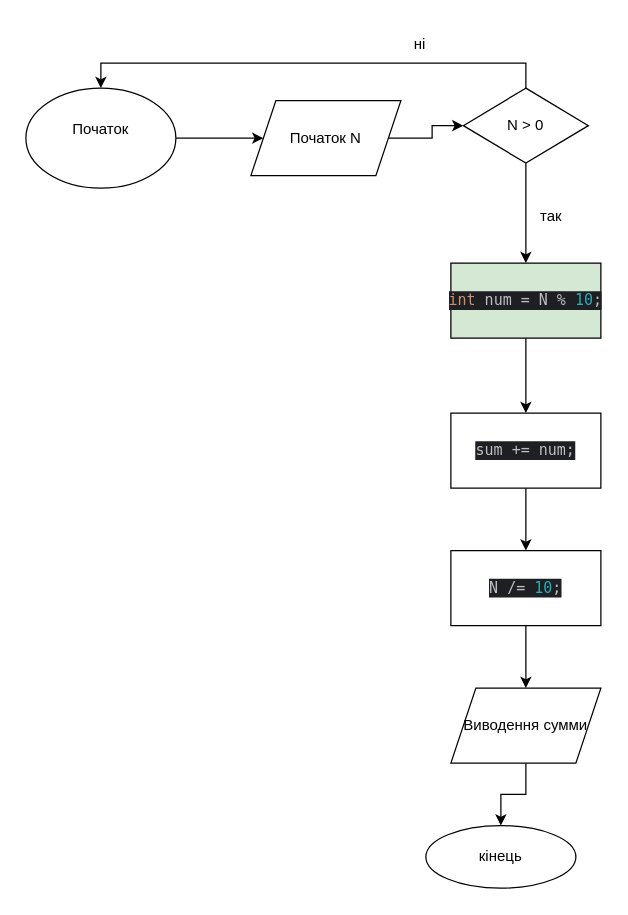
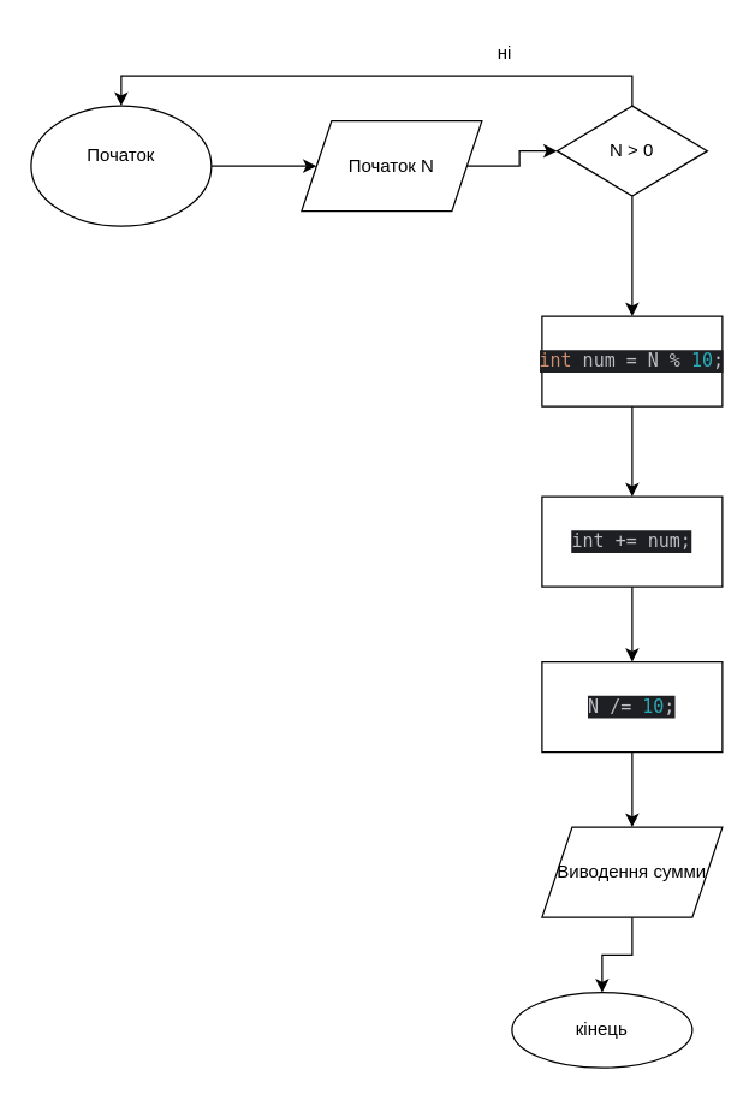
  <mxCell id="0" />
  <mxCell id="1" parent="0" />
  <mxCell id="2" style="edgeStyle=orthogonalEdgeStyle;rounded=0;orthogonalLoop=1;jettySize=auto;html=1;exitX=1;exitY=0.5;exitDx=0;exitDy=0;entryX=0;entryY=0.5;entryDx=0;entryDy=0;" parent="1" source="3" target="5" edge="1"><mxGeometry relative="1" as="geometry" /></mxCell>
  <mxCell id="3" value="Початок&lt;div&gt;&lt;br&gt;&lt;/div&gt;" style="ellipse;whiteSpace=wrap;html=1;" parent="1" vertex="1"><mxGeometry x="20" y="70" width="120" height="80" as="geometry" /></mxCell>
  <mxCell id="4" style="edgeStyle=orthogonalEdgeStyle;rounded=0;orthogonalLoop=1;jettySize=auto;html=1;exitX=1;exitY=0.5;exitDx=0;exitDy=0;entryX=0;entryY=0.5;entryDx=0;entryDy=0;" parent="1" source="5" target="8" edge="1"><mxGeometry relative="1" as="geometry" /></mxCell>
  <mxCell id="5" value="Початок N" style="shape=parallelogram;perimeter=parallelogramPerimeter;whiteSpace=wrap;html=1;fixedSize=1;" parent="1" vertex="1"><mxGeometry x="200" y="80" width="120" height="60" as="geometry" /></mxCell>
  <mxCell id="6" style="edgeStyle=orthogonalEdgeStyle;rounded=0;orthogonalLoop=1;jettySize=auto;html=1;exitX=0.5;exitY=1;exitDx=0;exitDy=0;entryX=0.5;entryY=0;entryDx=0;entryDy=0;" parent="1" source="8" target="11" edge="1"><mxGeometry relative="1" as="geometry" /></mxCell>
  <mxCell id="7" style="edgeStyle=orthogonalEdgeStyle;rounded=0;orthogonalLoop=1;jettySize=auto;html=1;exitX=0.5;exitY=0;exitDx=0;exitDy=0;entryX=0.5;entryY=0;entryDx=0;entryDy=0;" edge="1" parent="1" source="8" target="3"><mxGeometry relative="1" as="geometry" /></mxCell>
  <mxCell id="8" value="N &amp;gt; 0" style="rhombus;whiteSpace=wrap;html=1;" parent="1" vertex="1"><mxGeometry x="370" y="70" width="100" height="60" as="geometry" /></mxCell>
  <mxCell id="9" value="ні" style="text;html=1;align=center;verticalAlign=middle;resizable=0;points=[];autosize=1;strokeColor=none;fillColor=none;" parent="1" vertex="1"><mxGeometry x="320" y="20" width="30" height="30" as="geometry" /></mxCell>
  <mxCell id="10" style="edgeStyle=orthogonalEdgeStyle;rounded=0;orthogonalLoop=1;jettySize=auto;html=1;exitX=0.5;exitY=1;exitDx=0;exitDy=0;entryX=0.5;entryY=0;entryDx=0;entryDy=0;" parent="1" source="11" target="13" edge="1"><mxGeometry relative="1" as="geometry" /></mxCell>
- <mxCell id="11" value="&lt;div style=&quot;background-color:#1e1f22;color:#bcbec4&quot;&gt;&lt;pre style=&quot;font-family:'JetBrains Mono',monospace;font-size:9,8pt;&quot;&gt;&lt;span style=&quot;color:#cf8e6d;&quot;&gt;int &lt;/span&gt;num = N % &lt;span style=&quot;color:#2aacb8;&quot;&gt;10&lt;/span&gt;;&lt;/pre&gt;&lt;/div&gt;" style="rounded=0;whiteSpace=wrap;html=1;fillColor=#d5e8d4;" parent="1" vertex="1"><mxGeometry x="360" y="210" width="120" height="60" as="geometry" /></mxCell>
+ <mxCell id="11" value="&lt;div style=&quot;background-color:#1e1f22;color:#bcbec4&quot;&gt;&lt;pre style=&quot;font-family:'JetBrains Mono',monospace;font-size:9,8pt;&quot;&gt;&lt;span style=&quot;color:#cf8e6d;&quot;&gt;int &lt;/span&gt;num = N % &lt;span style=&quot;color:#2aacb8;&quot;&gt;10&lt;/span&gt;;&lt;/pre&gt;&lt;/div&gt;" style="rounded=0;whiteSpace=wrap;html=1;" parent="1" vertex="1"><mxGeometry x="360" y="210" width="120" height="60" as="geometry" /></mxCell>
  <mxCell id="12" style="edgeStyle=orthogonalEdgeStyle;rounded=0;orthogonalLoop=1;jettySize=auto;html=1;exitX=0.5;exitY=1;exitDx=0;exitDy=0;entryX=0.5;entryY=0;entryDx=0;entryDy=0;" parent="1" source="13" target="15" edge="1"><mxGeometry relative="1" as="geometry" /></mxCell>
- <mxCell id="13" value="&lt;div style=&quot;background-color:#1e1f22;color:#bcbec4&quot;&gt;&lt;pre style=&quot;font-family:'JetBrains Mono',monospace;font-size:9,8pt;&quot;&gt;sum += num;&lt;/pre&gt;&lt;/div&gt;" style="rounded=0;whiteSpace=wrap;html=1;" parent="1" vertex="1"><mxGeometry x="360" y="330" width="120" height="60" as="geometry" /></mxCell>
+ <mxCell id="13" value="&lt;div style=&quot;background-color:#1e1f22;color:#bcbec4&quot;&gt;&lt;pre style=&quot;font-family:'JetBrains Mono',monospace;font-size:9,8pt;&quot;&gt;int += num;&lt;/pre&gt;&lt;/div&gt;" style="rounded=0;whiteSpace=wrap;html=1;" parent="1" vertex="1"><mxGeometry x="360" y="330" width="120" height="60" as="geometry" /></mxCell>
  <mxCell id="14" style="edgeStyle=orthogonalEdgeStyle;rounded=0;orthogonalLoop=1;jettySize=auto;html=1;exitX=0.5;exitY=1;exitDx=0;exitDy=0;entryX=0.5;entryY=0;entryDx=0;entryDy=0;" parent="1" source="15" target="17" edge="1"><mxGeometry relative="1" as="geometry" /></mxCell>
  <mxCell id="15" value="&lt;div style=&quot;background-color:#1e1f22;color:#bcbec4&quot;&gt;&lt;pre style=&quot;font-family:'JetBrains Mono',monospace;font-size:9,8pt;&quot;&gt;N /= &lt;span style=&quot;color:#2aacb8;&quot;&gt;10&lt;/span&gt;;&lt;/pre&gt;&lt;/div&gt;" style="rounded=0;whiteSpace=wrap;html=1;" parent="1" vertex="1"><mxGeometry x="360" y="440" width="120" height="60" as="geometry" /></mxCell>
  <mxCell id="16" style="edgeStyle=orthogonalEdgeStyle;rounded=0;orthogonalLoop=1;jettySize=auto;html=1;exitX=0.5;exitY=1;exitDx=0;exitDy=0;entryX=0.5;entryY=0;entryDx=0;entryDy=0;" parent="1" source="17" target="18" edge="1"><mxGeometry relative="1" as="geometry" /></mxCell>
  <mxCell id="17" value="Виводення сумми" style="shape=parallelogram;perimeter=parallelogramPerimeter;whiteSpace=wrap;html=1;fixedSize=1;" parent="1" vertex="1"><mxGeometry x="360" y="550" width="120" height="60" as="geometry" /></mxCell>
  <mxCell id="18" value="кінець" style="ellipse;whiteSpace=wrap;html=1;" parent="1" vertex="1"><mxGeometry x="340" y="660" width="120" height="50" as="geometry" /></mxCell>
- <mxCell id="19" value="так&lt;div&gt;&lt;br&gt;&lt;/div&gt;" style="text;html=1;align=center;verticalAlign=middle;resizable=0;points=[];autosize=1;strokeColor=none;fillColor=none;" parent="1" vertex="1"><mxGeometry x="420" y="160" width="40" height="40" as="geometry" /></mxCell>
